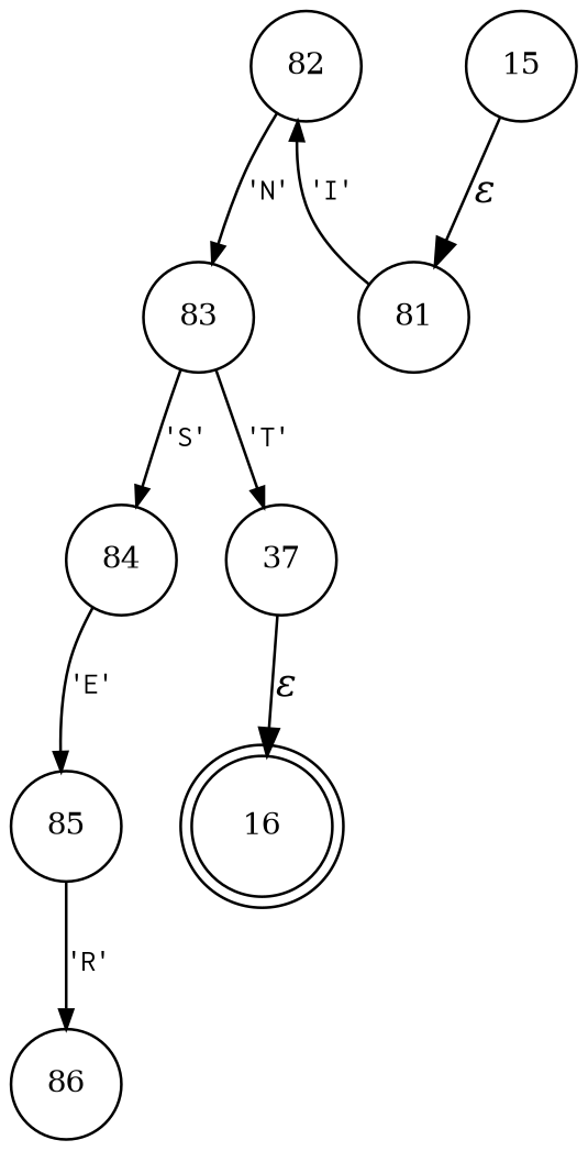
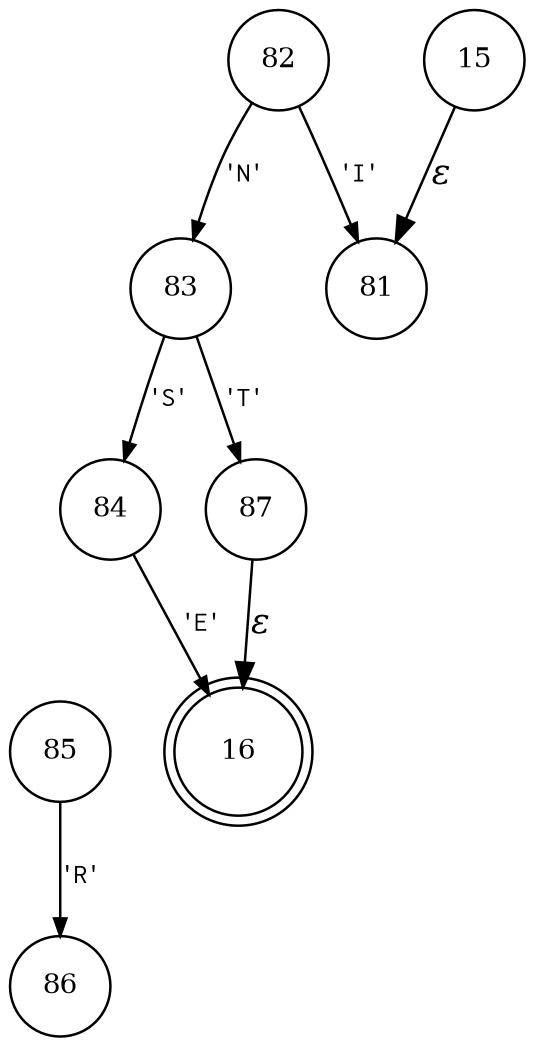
  digraph {
    rankdir=TB
    node [fixedsize=true fontsize=11 shape=circle peripheries=1]
    edge [arrowhead=normal arrowsize=.7 fontname=Courier fontsize=11]
    n1 [label=16 shape=doublecircle width=.6 peripheries=""]
    n2 [label=81 width=.55]
    n3 [label=82 width=.55]
    n4 [label=83 width=.55]
    n5 [label=84 width=.55]
-   n6 [label=37 width=.55]
+   n6 [label=87 width=.55]
    n7 [label=85 width=.55]
    n8 [label=86 width=.55]
    n9 [label=15 width=.55]
-   n2 -> n3 [label="'I'"]
+   n3 -> n2 [label="'I'"]
    n3 -> n4 [label="'N'"]
    n4 -> n5 [label="'S'"]
    n4 -> n6 [label="'T'"]
-   n5 -> n7 [label="'E'"]
+   n5 -> n1 [label="'E'"]
    n6 -> n1 [fontname="Times-Italic" label="&epsilon;" arrowhead="" arrowsize="" fontsize=""]
    n7 -> n8 [label="'R'"]
    n9 -> n2 [fontname="Times-Italic" label="&epsilon;" arrowhead="" arrowsize="" fontsize=""]
  }
